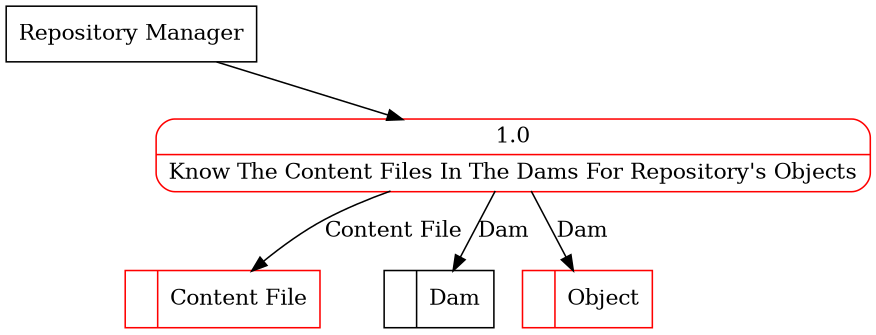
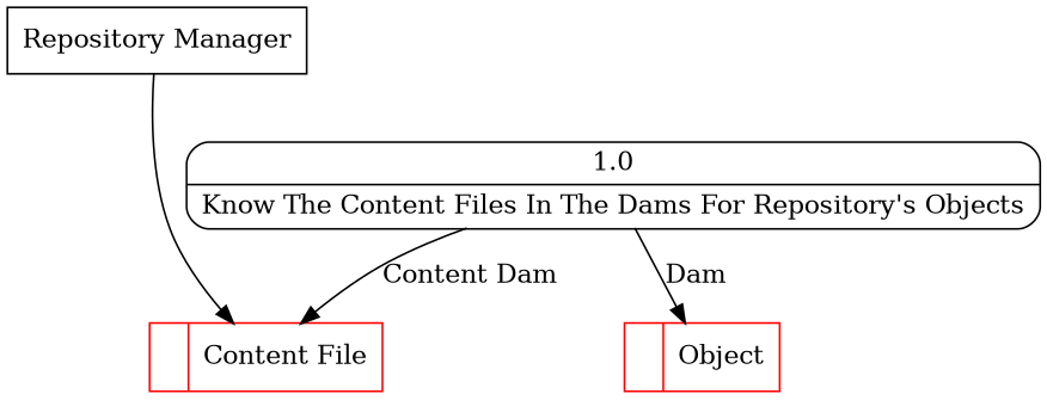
  digraph {
    node [shape=record]
-   n1 [label="<f0>  |<f1> Dam "]
    n2 [color=red label="<f0>  |<f1> Object "]
    n3 [color=red label="<f0>  |<f1> Content File "]
    n4 [label="Repository Manager" shape=box]
-   n5 [label="{<f0> 1.0|<f1> Know The Content Files In The Dams For Repository's Objects }" shape=Mrecord color=red]
-   n4 -> n5
-   n5 -> n1 [label=Dam]
+   n5 [label="{<f0> 1.0|<f1> Know The Content Files In The Dams For Repository's Objects }" shape=Mrecord]
+   n4 -> n3
    n5 -> n2 [label=Dam]
-   n5 -> n3 [label="Content File"]
+   n5 -> n3 [label="Content Dam"]
  }
